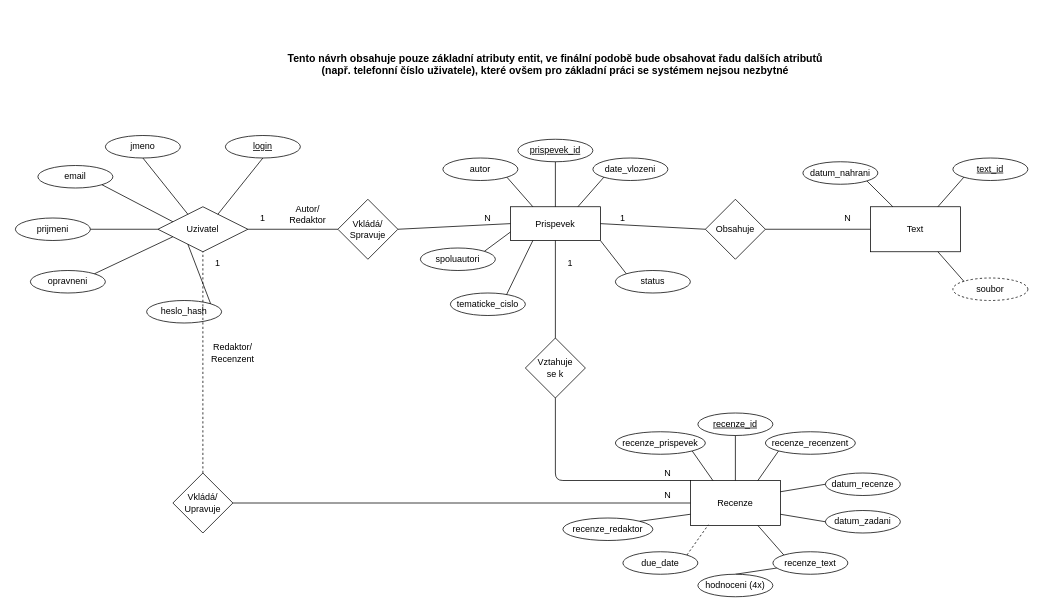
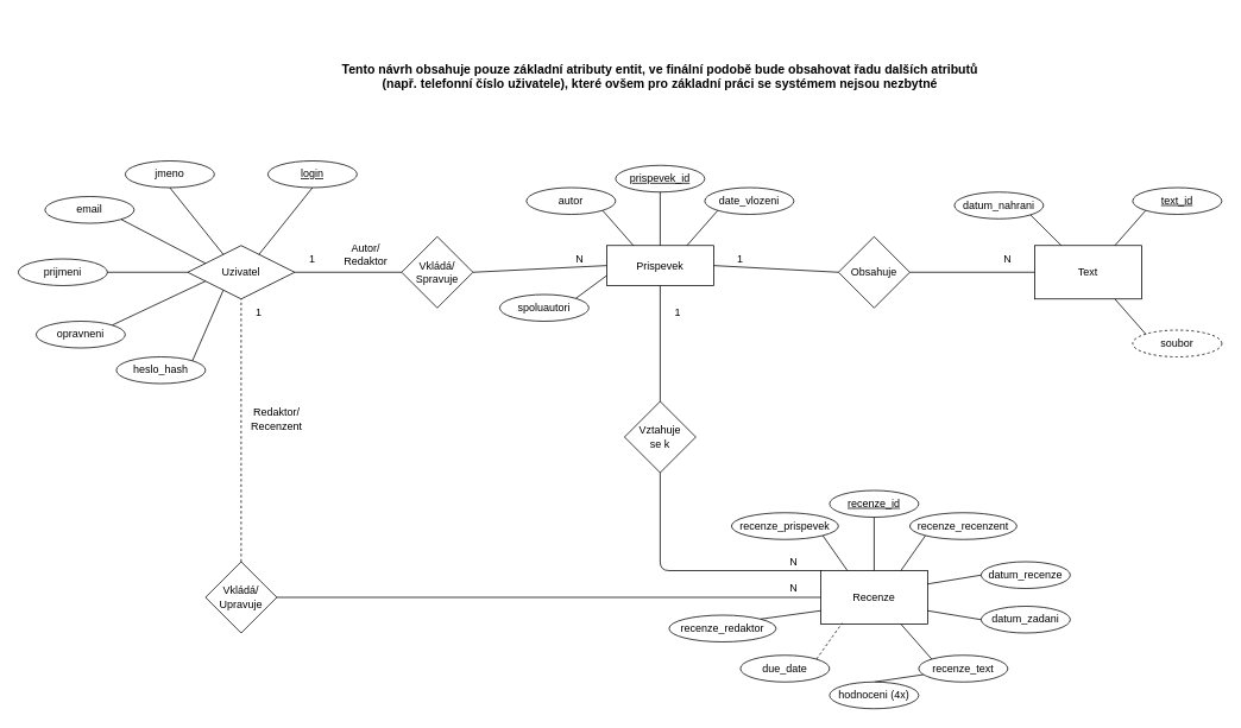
  <mxCell id="0" />
  <mxCell id="1" parent="0" />
  <mxCell id="2" value="" style="endArrow=none;html=1;exitX=0.5;exitY=0;exitDx=0;exitDy=0;" edge="1" parent="1" source="58" target="50"><mxGeometry width="50" height="50" relative="1" as="geometry"><mxPoint x="660" y="955" as="sourcePoint" /><mxPoint x="710" y="905" as="targetPoint" /></mxGeometry></mxCell>
  <mxCell id="3" value="Uzivatel" style="rhombus;whiteSpace=wrap;html=1;" vertex="1" parent="1"><mxGeometry x="210" y="275" width="120" height="60" as="geometry" /></mxCell>
  <mxCell id="4" value="jmeno" style="ellipse;whiteSpace=wrap;html=1;" vertex="1" parent="1"><mxGeometry x="140" y="180" width="100" height="30" as="geometry" /></mxCell>
  <mxCell id="5" value="email" style="ellipse;whiteSpace=wrap;html=1;" vertex="1" parent="1"><mxGeometry x="50" y="220" width="100" height="30" as="geometry" /></mxCell>
  <mxCell id="6" value="prijmeni" style="ellipse;whiteSpace=wrap;html=1;" vertex="1" parent="1"><mxGeometry y="290" width="100" height="30" as="geometry" x="20" /></mxCell>
  <mxCell id="7" value="opravneni" style="ellipse;whiteSpace=wrap;html=1;" vertex="1" parent="1"><mxGeometry x="40" y="360" width="100" height="30" as="geometry" /></mxCell>
- <mxCell id="8" value="heslo_hash" style="ellipse;whiteSpace=wrap;html=1;" vertex="1" parent="1"><mxGeometry x="195" y="400" width="100" height="30" as="geometry" /></mxCell>
+ <mxCell id="8" value="heslo_hash" style="ellipse;whiteSpace=wrap;html=1;" vertex="1" parent="1"><mxGeometry x="130" y="400" width="100" height="30" as="geometry" /></mxCell>
  <mxCell id="9" value="" style="endArrow=none;html=1;exitX=0.5;exitY=1;exitDx=0;exitDy=0;entryX=0.25;entryY=0;entryDx=0;entryDy=0;" edge="1" parent="1" source="4" target="3"><mxGeometry width="50" height="50" relative="1" as="geometry"><mxPoint x="420" y="590" as="sourcePoint" /><mxPoint x="470" y="540" as="targetPoint" /></mxGeometry></mxCell>
  <mxCell id="10" value="" style="endArrow=none;html=1;entryX=0;entryY=0.5;entryDx=0;entryDy=0;" edge="1" parent="1" source="6" target="3"><mxGeometry width="50" height="50" relative="1" as="geometry"><mxPoint x="120" y="355" as="sourcePoint" /><mxPoint x="190.711" y="305" as="targetPoint" /></mxGeometry></mxCell>
  <mxCell id="11" value="" style="endArrow=none;html=1;exitX=1;exitY=1;exitDx=0;exitDy=0;entryX=0;entryY=0.25;entryDx=0;entryDy=0;" edge="1" parent="1" source="5" target="3"><mxGeometry width="50" height="50" relative="1" as="geometry"><mxPoint x="90" y="250" as="sourcePoint" /><mxPoint x="180" y="300" as="targetPoint" /></mxGeometry></mxCell>
  <mxCell id="12" value="" style="endArrow=none;html=1;exitX=1;exitY=0;exitDx=0;exitDy=0;entryX=0;entryY=0.75;entryDx=0;entryDy=0;" edge="1" parent="1" source="7" target="3"><mxGeometry width="50" height="50" relative="1" as="geometry"><mxPoint x="140" y="245" as="sourcePoint" /><mxPoint x="230" y="295" as="targetPoint" /></mxGeometry></mxCell>
  <mxCell id="13" value="" style="endArrow=none;html=1;exitX=1;exitY=0;exitDx=0;exitDy=0;entryX=0.25;entryY=1;entryDx=0;entryDy=0;" edge="1" parent="1" source="8" target="3"><mxGeometry width="50" height="50" relative="1" as="geometry"><mxPoint x="150" y="255" as="sourcePoint" /><mxPoint x="240" y="305" as="targetPoint" /></mxGeometry></mxCell>
  <mxCell id="14" value="&lt;div&gt;&lt;u&gt;login&lt;/u&gt;&lt;/div&gt;" style="ellipse;whiteSpace=wrap;html=1;" vertex="1" parent="1"><mxGeometry x="300" y="180" width="100" height="30" as="geometry" /></mxCell>
  <mxCell id="15" value="" style="endArrow=none;html=1;entryX=0.5;entryY=1;entryDx=0;entryDy=0;exitX=0.75;exitY=0;exitDx=0;exitDy=0;" edge="1" parent="1" source="3" target="14"><mxGeometry width="50" height="50" relative="1" as="geometry"><mxPoint x="420" y="590" as="sourcePoint" /><mxPoint x="470" y="540" as="targetPoint" /></mxGeometry></mxCell>
  <mxCell id="16" value="Prispevek" style="rounded=0;whiteSpace=wrap;html=1;" vertex="1" parent="1"><mxGeometry x="680" y="275" width="120" height="45" as="geometry" /></mxCell>
  <mxCell id="17" value="autor" style="ellipse;whiteSpace=wrap;html=1;" vertex="1" parent="1"><mxGeometry x="590" y="210" width="100" height="30" as="geometry" /></mxCell>
  <mxCell id="18" value="spoluautori" style="ellipse;whiteSpace=wrap;html=1;" vertex="1" parent="1"><mxGeometry x="560" y="330" width="100" height="30" as="geometry" /></mxCell>
- <mxCell id="19" value="status" style="ellipse;whiteSpace=wrap;html=1;" vertex="1" parent="1"><mxGeometry x="820" y="360" width="100" height="30" as="geometry" /></mxCell>
  <mxCell id="20" value="" style="endArrow=none;html=1;exitX=1;exitY=1;exitDx=0;exitDy=0;entryX=0.25;entryY=0;entryDx=0;entryDy=0;" edge="1" parent="1" source="17" target="16"><mxGeometry width="50" height="50" relative="1" as="geometry"><mxPoint x="890" y="590" as="sourcePoint" /><mxPoint x="940" y="540" as="targetPoint" /></mxGeometry></mxCell>
- <mxCell id="21" value="" style="endArrow=none;html=1;entryX=1;entryY=1;entryDx=0;entryDy=0;exitX=0;exitY=0;exitDx=0;exitDy=0;" edge="1" parent="1" source="19" target="16"><mxGeometry width="50" height="50" relative="1" as="geometry"><mxPoint x="590" y="355" as="sourcePoint" /><mxPoint x="660.711" y="305" as="targetPoint" /></mxGeometry></mxCell>
  <mxCell id="22" value="" style="endArrow=none;html=1;exitX=1;exitY=0;exitDx=0;exitDy=0;entryX=0;entryY=0.75;entryDx=0;entryDy=0;" edge="1" parent="1" source="18" target="16"><mxGeometry width="50" height="50" relative="1" as="geometry"><mxPoint x="560" y="250" as="sourcePoint" /><mxPoint x="650" y="300" as="targetPoint" /></mxGeometry></mxCell>
  <mxCell id="23" value="&lt;u&gt;prispevek_id&lt;/u&gt;" style="ellipse;whiteSpace=wrap;html=1;" vertex="1" parent="1"><mxGeometry x="690" y="185" width="100" height="30" as="geometry" /></mxCell>
  <mxCell id="24" value="" style="endArrow=none;html=1;entryX=0.5;entryY=1;entryDx=0;entryDy=0;exitX=0.5;exitY=0;exitDx=0;exitDy=0;" edge="1" parent="1" source="16" target="23"><mxGeometry width="50" height="50" relative="1" as="geometry"><mxPoint x="890" y="590" as="sourcePoint" /><mxPoint x="940" y="540" as="targetPoint" /></mxGeometry></mxCell>
  <mxCell id="25" value="Text" style="rounded=0;whiteSpace=wrap;html=1;" vertex="1" parent="1"><mxGeometry x="1160" y="275" width="120" height="60" as="geometry" /></mxCell>
  <mxCell id="26" value="datum_nahrani" style="ellipse;whiteSpace=wrap;html=1;" vertex="1" parent="1"><mxGeometry x="1070" y="215" width="100" height="30" as="geometry" /></mxCell>
  <mxCell id="27" value="soubor" style="ellipse;whiteSpace=wrap;html=1;dashed=1;" vertex="1" parent="1"><mxGeometry x="1270" y="370" width="100" height="30" as="geometry" /></mxCell>
  <mxCell id="28" value="" style="endArrow=none;html=1;exitX=1;exitY=1;exitDx=0;exitDy=0;entryX=0.25;entryY=0;entryDx=0;entryDy=0;" edge="1" parent="1" source="26" target="25"><mxGeometry width="50" height="50" relative="1" as="geometry"><mxPoint x="1370" y="590" as="sourcePoint" /><mxPoint x="1420" y="540" as="targetPoint" /></mxGeometry></mxCell>
  <mxCell id="29" value="" style="endArrow=none;html=1;exitX=0;exitY=0;exitDx=0;exitDy=0;entryX=0.75;entryY=1;entryDx=0;entryDy=0;" edge="1" parent="1" source="27" target="25"><mxGeometry width="50" height="50" relative="1" as="geometry"><mxPoint x="1040" y="250" as="sourcePoint" /><mxPoint x="1130" y="300" as="targetPoint" /></mxGeometry></mxCell>
  <mxCell id="30" value="&lt;u&gt;text_id&lt;/u&gt;" style="ellipse;whiteSpace=wrap;html=1;" vertex="1" parent="1"><mxGeometry x="1270" y="210" width="100" height="30" as="geometry" /></mxCell>
  <mxCell id="31" value="" style="endArrow=none;html=1;entryX=0;entryY=1;entryDx=0;entryDy=0;exitX=0.75;exitY=0;exitDx=0;exitDy=0;" edge="1" parent="1" source="25" target="30"><mxGeometry width="50" height="50" relative="1" as="geometry"><mxPoint x="1370" y="590" as="sourcePoint" /><mxPoint x="1420" y="540" as="targetPoint" /></mxGeometry></mxCell>
  <mxCell id="32" value="date_vlozeni" style="ellipse;whiteSpace=wrap;html=1;" vertex="1" parent="1"><mxGeometry x="790" y="210" width="100" height="30" as="geometry" /></mxCell>
  <mxCell id="33" value="" style="endArrow=none;html=1;entryX=0;entryY=1;entryDx=0;entryDy=0;exitX=0.75;exitY=0;exitDx=0;exitDy=0;" edge="1" parent="1" source="16" target="32"><mxGeometry width="50" height="50" relative="1" as="geometry"><mxPoint x="740" y="275" as="sourcePoint" /><mxPoint x="740" y="215" as="targetPoint" /></mxGeometry></mxCell>
- <mxCell id="34" value="tematicke_cislo" style="ellipse;whiteSpace=wrap;html=1;" vertex="1" parent="1"><mxGeometry x="600" y="390" width="100" height="30" as="geometry" /></mxCell>
- <mxCell id="35" value="" style="endArrow=none;html=1;entryX=0.25;entryY=1;entryDx=0;entryDy=0;exitX=0.75;exitY=0.067;exitDx=0;exitDy=0;exitPerimeter=0;" edge="1" parent="1" source="34" target="16"><mxGeometry width="50" height="50" relative="1" as="geometry"><mxPoint x="420" y="590" as="sourcePoint" /><mxPoint x="470" y="540" as="targetPoint" /></mxGeometry></mxCell>
  <mxCell id="36" value="Obsahuje" style="rhombus;whiteSpace=wrap;html=1;" vertex="1" parent="1"><mxGeometry x="940" y="265" width="80" height="80" as="geometry" /></mxCell>
  <mxCell id="37" value="" style="endArrow=none;html=1;entryX=0;entryY=0.5;entryDx=0;entryDy=0;exitX=1;exitY=0.5;exitDx=0;exitDy=0;" edge="1" parent="1" source="16" target="36"><mxGeometry width="50" height="50" relative="1" as="geometry"><mxPoint x="640" y="590" as="sourcePoint" /><mxPoint x="690" y="540" as="targetPoint" /></mxGeometry></mxCell>
  <mxCell id="38" value="" style="endArrow=none;html=1;entryX=0;entryY=0.5;entryDx=0;entryDy=0;exitX=1;exitY=0.5;exitDx=0;exitDy=0;" edge="1" parent="1" source="36" target="25"><mxGeometry width="50" height="50" relative="1" as="geometry"><mxPoint x="1030" y="345" as="sourcePoint" /><mxPoint x="1210" y="345" as="targetPoint" /></mxGeometry></mxCell>
  <mxCell id="39" value="1" style="text;html=1;strokeColor=none;fillColor=none;align=center;verticalAlign=middle;whiteSpace=wrap;rounded=0;" vertex="1" parent="1"><mxGeometry x="810" y="280" width="40" height="20" as="geometry" /></mxCell>
  <mxCell id="40" value="N" style="text;html=1;strokeColor=none;fillColor=none;align=center;verticalAlign=middle;whiteSpace=wrap;rounded=0;" vertex="1" parent="1"><mxGeometry x="1110" y="280" width="40" height="20" as="geometry" /></mxCell>
  <mxCell id="41" value="Vkládá/&lt;br&gt;&lt;div&gt;Spravuje&lt;/div&gt;" style="rhombus;whiteSpace=wrap;html=1;" vertex="1" parent="1"><mxGeometry x="450" y="265" width="80" height="80" as="geometry" /></mxCell>
  <mxCell id="42" value="" style="endArrow=none;html=1;entryX=0;entryY=0.5;entryDx=0;entryDy=0;exitX=1;exitY=0.5;exitDx=0;exitDy=0;" edge="1" parent="1" source="3" target="41"><mxGeometry width="50" height="50" relative="1" as="geometry"><mxPoint x="640" y="590" as="sourcePoint" /><mxPoint x="690" y="540" as="targetPoint" /></mxGeometry></mxCell>
  <mxCell id="43" value="" style="endArrow=none;html=1;entryX=0;entryY=0.5;entryDx=0;entryDy=0;exitX=1;exitY=0.5;exitDx=0;exitDy=0;" edge="1" parent="1" source="41" target="16"><mxGeometry width="50" height="50" relative="1" as="geometry"><mxPoint x="640" y="590" as="sourcePoint" /><mxPoint x="690" y="540" as="targetPoint" /></mxGeometry></mxCell>
  <mxCell id="44" value="1" style="text;html=1;strokeColor=none;fillColor=none;align=center;verticalAlign=middle;whiteSpace=wrap;rounded=0;" vertex="1" parent="1"><mxGeometry x="330" y="280" width="40" height="20" as="geometry" /></mxCell>
  <mxCell id="45" value="N" style="text;html=1;strokeColor=none;fillColor=none;align=center;verticalAlign=middle;whiteSpace=wrap;rounded=0;" vertex="1" parent="1"><mxGeometry x="630" y="280" width="40" height="20" as="geometry" /></mxCell>
  <mxCell id="46" value="&lt;div&gt;Autor/&lt;/div&gt;&lt;div&gt;Redaktor&lt;br&gt;&lt;/div&gt;" style="text;html=1;strokeColor=none;fillColor=none;align=center;verticalAlign=middle;whiteSpace=wrap;rounded=0;" vertex="1" parent="1"><mxGeometry x="390" y="275" width="40" height="20" as="geometry" /></mxCell>
  <mxCell id="47" value="Recenze" style="rounded=0;whiteSpace=wrap;html=1;" vertex="1" parent="1"><mxGeometry x="920" y="640" width="120" height="60" as="geometry" /></mxCell>
  <mxCell id="48" value="recenze_prispevek" style="ellipse;whiteSpace=wrap;html=1;" vertex="1" parent="1"><mxGeometry x="820" y="575" width="120" height="30" as="geometry" /></mxCell>
  <mxCell id="49" value="due_date" style="ellipse;whiteSpace=wrap;html=1;" vertex="1" parent="1"><mxGeometry x="830" y="735" width="100" height="30" as="geometry" /></mxCell>
  <mxCell id="50" value="recenze_text" style="ellipse;whiteSpace=wrap;html=1;" vertex="1" parent="1"><mxGeometry x="1030" y="735" width="100" height="30" as="geometry" /></mxCell>
  <mxCell id="51" value="" style="endArrow=none;html=1;exitX=1;exitY=1;exitDx=0;exitDy=0;entryX=0.25;entryY=0;entryDx=0;entryDy=0;" edge="1" parent="1" source="48" target="47"><mxGeometry width="50" height="50" relative="1" as="geometry"><mxPoint x="1130" y="955" as="sourcePoint" /><mxPoint x="1180" y="905" as="targetPoint" /></mxGeometry></mxCell>
  <mxCell id="52" value="" style="endArrow=none;html=1;entryX=0.75;entryY=1;entryDx=0;entryDy=0;exitX=0;exitY=0;exitDx=0;exitDy=0;" edge="1" parent="1" source="50" target="47"><mxGeometry width="50" height="50" relative="1" as="geometry"><mxPoint x="830" y="720" as="sourcePoint" /><mxPoint x="900.711" y="670" as="targetPoint" /></mxGeometry></mxCell>
  <mxCell id="53" value="" style="endArrow=none;html=1;exitX=1;exitY=0;exitDx=0;exitDy=0;entryX=0.2;entryY=0.983;entryDx=0;entryDy=0;entryPerimeter=0;dashed=1;" edge="1" parent="1" source="49" target="47"><mxGeometry width="50" height="50" relative="1" as="geometry"><mxPoint x="800" y="615" as="sourcePoint" /><mxPoint x="890" y="665" as="targetPoint" /></mxGeometry></mxCell>
  <mxCell id="54" value="&lt;u&gt;recenze_id&lt;/u&gt;" style="ellipse;whiteSpace=wrap;html=1;" vertex="1" parent="1"><mxGeometry x="930" y="550" width="100" height="30" as="geometry" /></mxCell>
  <mxCell id="55" value="" style="endArrow=none;html=1;entryX=0.5;entryY=1;entryDx=0;entryDy=0;exitX=0.5;exitY=0;exitDx=0;exitDy=0;" edge="1" parent="1" source="47" target="54"><mxGeometry width="50" height="50" relative="1" as="geometry"><mxPoint x="1130" y="955" as="sourcePoint" /><mxPoint x="1180" y="905" as="targetPoint" /></mxGeometry></mxCell>
  <mxCell id="56" value="recenze_recenzent" style="ellipse;whiteSpace=wrap;html=1;" vertex="1" parent="1"><mxGeometry x="1020" y="575" width="120" height="30" as="geometry" /></mxCell>
  <mxCell id="57" value="" style="endArrow=none;html=1;entryX=0;entryY=1;entryDx=0;entryDy=0;exitX=0.75;exitY=0;exitDx=0;exitDy=0;" edge="1" parent="1" source="47" target="56"><mxGeometry width="50" height="50" relative="1" as="geometry"><mxPoint x="980" y="640" as="sourcePoint" /><mxPoint x="980" y="580" as="targetPoint" /></mxGeometry></mxCell>
  <mxCell id="58" value="hodnoceni (4x)" style="ellipse;whiteSpace=wrap;html=1;fixDash=0;autosize=0;perimeterSpacing=0;strokeWidth=1;" vertex="1" parent="1"><mxGeometry x="930" y="765" width="100" height="30" as="geometry" /></mxCell>
  <mxCell id="59" value="datum_recenze" style="ellipse;whiteSpace=wrap;html=1;" vertex="1" parent="1"><mxGeometry x="1100" y="630" width="100" height="30" as="geometry" /></mxCell>
  <mxCell id="60" value="" style="endArrow=none;html=1;entryX=1;entryY=0.25;entryDx=0;entryDy=0;exitX=0;exitY=0.5;exitDx=0;exitDy=0;" edge="1" parent="1" source="59" target="47"><mxGeometry width="50" height="50" relative="1" as="geometry"><mxPoint x="1044.645" y="739.393" as="sourcePoint" /><mxPoint x="1010" y="700" as="targetPoint" /></mxGeometry></mxCell>
  <mxCell id="61" value="datum_zadani" style="ellipse;whiteSpace=wrap;html=1;" vertex="1" parent="1"><mxGeometry x="1100" y="680" width="100" height="30" as="geometry" /></mxCell>
  <mxCell id="62" value="" style="endArrow=none;html=1;entryX=1;entryY=0.75;entryDx=0;entryDy=0;exitX=0;exitY=0.5;exitDx=0;exitDy=0;" edge="1" parent="1" source="61" target="47"><mxGeometry width="50" height="50" relative="1" as="geometry"><mxPoint x="1100" y="645" as="sourcePoint" /><mxPoint x="1040" y="655" as="targetPoint" /></mxGeometry></mxCell>
  <mxCell id="63" value="&lt;div&gt;Vkládá/&lt;/div&gt;&lt;div&gt;Upravuje&lt;br&gt;&lt;/div&gt;" style="rhombus;whiteSpace=wrap;html=1;strokeWidth=1;" vertex="1" parent="1"><mxGeometry x="230" y="630" width="80" height="80" as="geometry" /></mxCell>
  <mxCell id="64" value="" style="endArrow=none;html=1;entryX=0.5;entryY=1;entryDx=0;entryDy=0;exitX=0.5;exitY=0;exitDx=0;exitDy=0;dashed=1;" edge="1" parent="1" source="63" target="3"><mxGeometry width="50" height="50" relative="1" as="geometry"><mxPoint x="650" y="560" as="sourcePoint" /><mxPoint x="700" y="510" as="targetPoint" /></mxGeometry></mxCell>
  <mxCell id="65" value="" style="endArrow=none;html=1;entryX=0;entryY=0.5;entryDx=0;entryDy=0;exitX=1;exitY=0.5;exitDx=0;exitDy=0;" edge="1" parent="1" source="63" target="47"><mxGeometry width="50" height="50" relative="1" as="geometry"><mxPoint x="270" y="630" as="sourcePoint" /><mxPoint x="270" y="285" as="targetPoint" /></mxGeometry></mxCell>
  <mxCell id="66" value="recenze_redaktor" style="ellipse;whiteSpace=wrap;html=1;" vertex="1" parent="1"><mxGeometry x="750" y="690" width="120" height="30" as="geometry" /></mxCell>
  <mxCell id="67" value="" style="endArrow=none;html=1;entryX=1;entryY=0;entryDx=0;entryDy=0;exitX=0;exitY=0.75;exitDx=0;exitDy=0;" edge="1" parent="1" source="47" target="66"><mxGeometry width="50" height="50" relative="1" as="geometry"><mxPoint x="980" y="510" as="sourcePoint" /><mxPoint x="1030" y="460" as="targetPoint" /></mxGeometry></mxCell>
  <mxCell id="68" value="1" style="text;html=1;strokeColor=none;fillColor=none;align=center;verticalAlign=middle;whiteSpace=wrap;rounded=0;" vertex="1" parent="1"><mxGeometry x="270" y="340" width="40" height="20" as="geometry" /></mxCell>
  <mxCell id="69" value="N" style="text;html=1;strokeColor=none;fillColor=none;align=center;verticalAlign=middle;whiteSpace=wrap;rounded=0;" vertex="1" parent="1"><mxGeometry x="870" y="650" width="40" height="20" as="geometry" /></mxCell>
  <mxCell id="70" value="&lt;div&gt;Redaktor/&lt;/div&gt;&lt;div&gt;Recenzent&lt;br&gt;&lt;/div&gt;" style="text;html=1;strokeColor=none;fillColor=none;align=center;verticalAlign=middle;whiteSpace=wrap;rounded=0;" vertex="1" parent="1"><mxGeometry x="290" y="460" width="40" height="20" as="geometry" /></mxCell>
  <mxCell id="71" value="&lt;div&gt;Vztahuje&lt;/div&gt;&lt;div&gt;se k&lt;br&gt;&lt;/div&gt;" style="rhombus;whiteSpace=wrap;html=1;strokeWidth=1;" vertex="1" parent="1"><mxGeometry x="700" y="450" width="80" height="80" as="geometry" /></mxCell>
  <mxCell id="72" value="" style="endArrow=none;html=1;exitX=0;exitY=0;exitDx=0;exitDy=0;entryX=0.5;entryY=1;entryDx=0;entryDy=0;" edge="1" parent="1" source="47" target="71"><mxGeometry width="50" height="50" relative="1" as="geometry"><mxPoint x="650" y="510" as="sourcePoint" /><mxPoint x="700" y="460" as="targetPoint" /><Array as="points"><mxPoint x="740" y="640" /></Array></mxGeometry></mxCell>
  <mxCell id="73" value="N" style="text;html=1;strokeColor=none;fillColor=none;align=center;verticalAlign=middle;whiteSpace=wrap;rounded=0;" vertex="1" parent="1"><mxGeometry x="870" y="620" width="40" height="20" as="geometry" /></mxCell>
  <mxCell id="74" value="" style="endArrow=none;html=1;entryX=0.5;entryY=1;entryDx=0;entryDy=0;exitX=0.5;exitY=0;exitDx=0;exitDy=0;" edge="1" parent="1" source="71" target="16"><mxGeometry width="50" height="50" relative="1" as="geometry"><mxPoint x="650" y="560" as="sourcePoint" /><mxPoint x="700" y="510" as="targetPoint" /></mxGeometry></mxCell>
  <mxCell id="75" value="1" style="text;html=1;strokeColor=none;fillColor=none;align=center;verticalAlign=middle;whiteSpace=wrap;rounded=0;" vertex="1" parent="1"><mxGeometry x="740" y="340" width="40" height="20" as="geometry" /></mxCell>
  <mxCell id="76" value="&lt;font style=&quot;font-size: 14px&quot;&gt;&lt;b&gt;Tento návrh obsahuje pouze základní atributy entit, ve finální podobě bude obsahovat řadu dalších atributů (např. telefonní číslo uživatele), které ovšem pro základní práci se systémem nejsou nezbytné&lt;/b&gt;&lt;/font&gt;" style="text;html=1;strokeColor=none;fillColor=none;align=center;verticalAlign=middle;whiteSpace=wrap;rounded=0;" vertex="1" parent="1"><mxGeometry x="370" y="20" width="740" height="130" as="geometry" /></mxCell>
